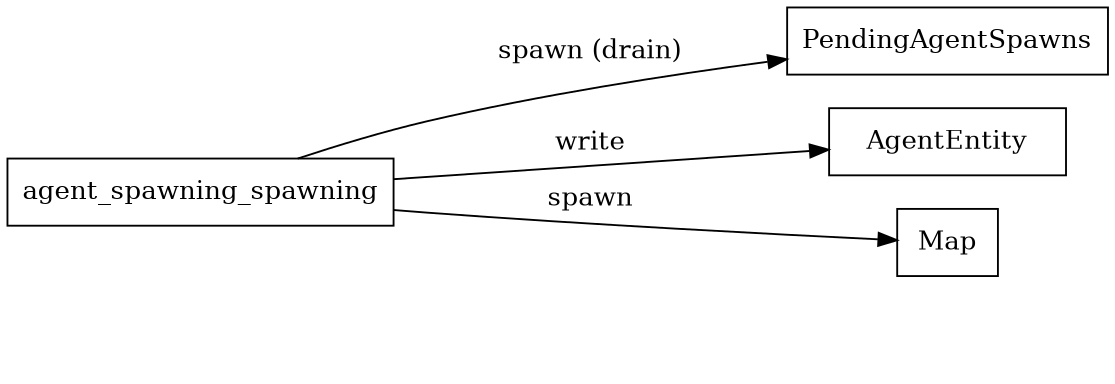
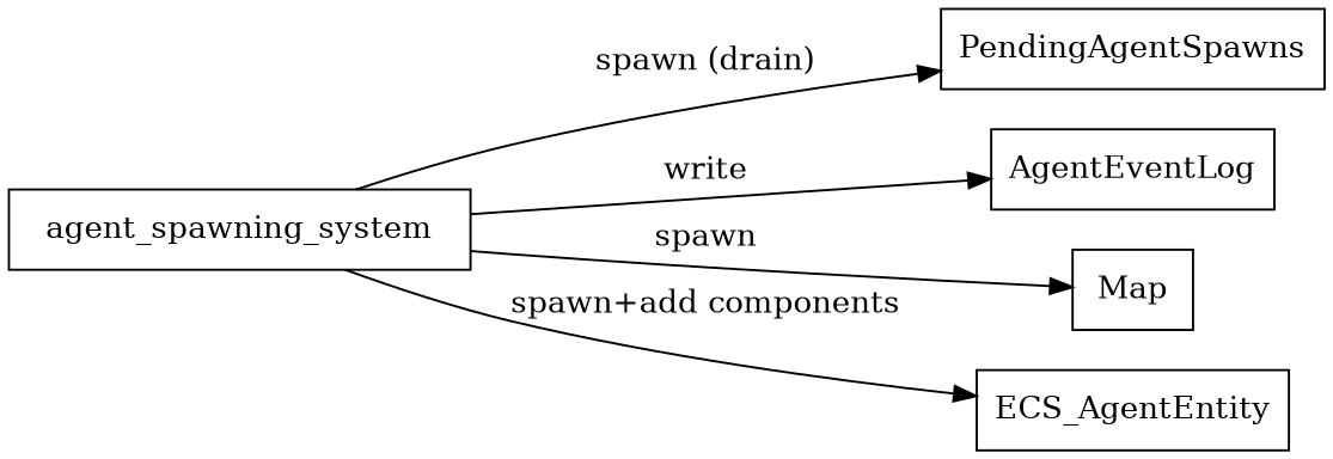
  digraph {
    rankdir=LR
    node [shape=box]
-   agent_spawning_system [label=agent_spawning_spawning]
+   agent_spawning_system
    PendingAgentSpawns
-   AgentEventLog [label=AgentEntity]
+   AgentEventLog
    Map
+   ECS_AgentEntity
    agent_spawning_system -> PendingAgentSpawns [label="spawn (drain)"]
    agent_spawning_system -> AgentEventLog [label=write]
    agent_spawning_system -> Map [label=spawn]
+   agent_spawning_system -> ECS_AgentEntity [label="spawn+add components"]
  }
